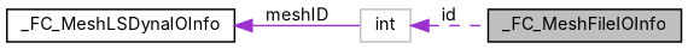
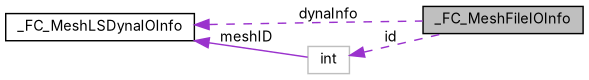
  digraph {
    fontname=Inter
    rankdir=LR
    node [color=black fillcolor=white fontname=Inter fontsize=10 shape=record style=filled]
    edge [color=darkorchid3 dir=back fontname=Inter fontsize=10 labelfontname="FreeSans.ttf" labelfontsize=10 style=dashed]
    n1 [fillcolor=grey75 fontcolor=black height=0.2 label=_FC_MeshFileIOInfo width=0.4]
    n2 [height=0.2 label=_FC_MeshLSDynaIOInfo width=0.4]
    n3 [color=grey75 height=0.2 label=int width=0.4]
+   n2 -> n1 [label=dynaInfo]
    n2 -> n3 [label=meshID style=solid]
    n3 -> n1 [label=id]
  }
